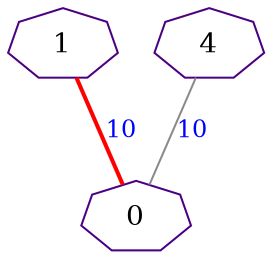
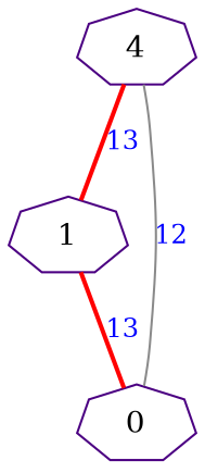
  graph {
    fontname="DejaVu Serif"
    node [color=indigo fontname="DejaVu Serif" fontsize=14 shape=septagon]
    edge [color=red fontcolor=blue fontname="DejaVu Serif" fontsize=12 penwidth=2.0]
    1
    0
    n3 [label=4]
-   1 -- 0 [label=10]
-   n3 -- 0 [color=gray54 label=10 penwidth=""]
+   1 -- 0 [label=13]
+   n3 -- 1 [label=13]
+   n3 -- 0 [color=gray54 label=12 penwidth=""]
  }
